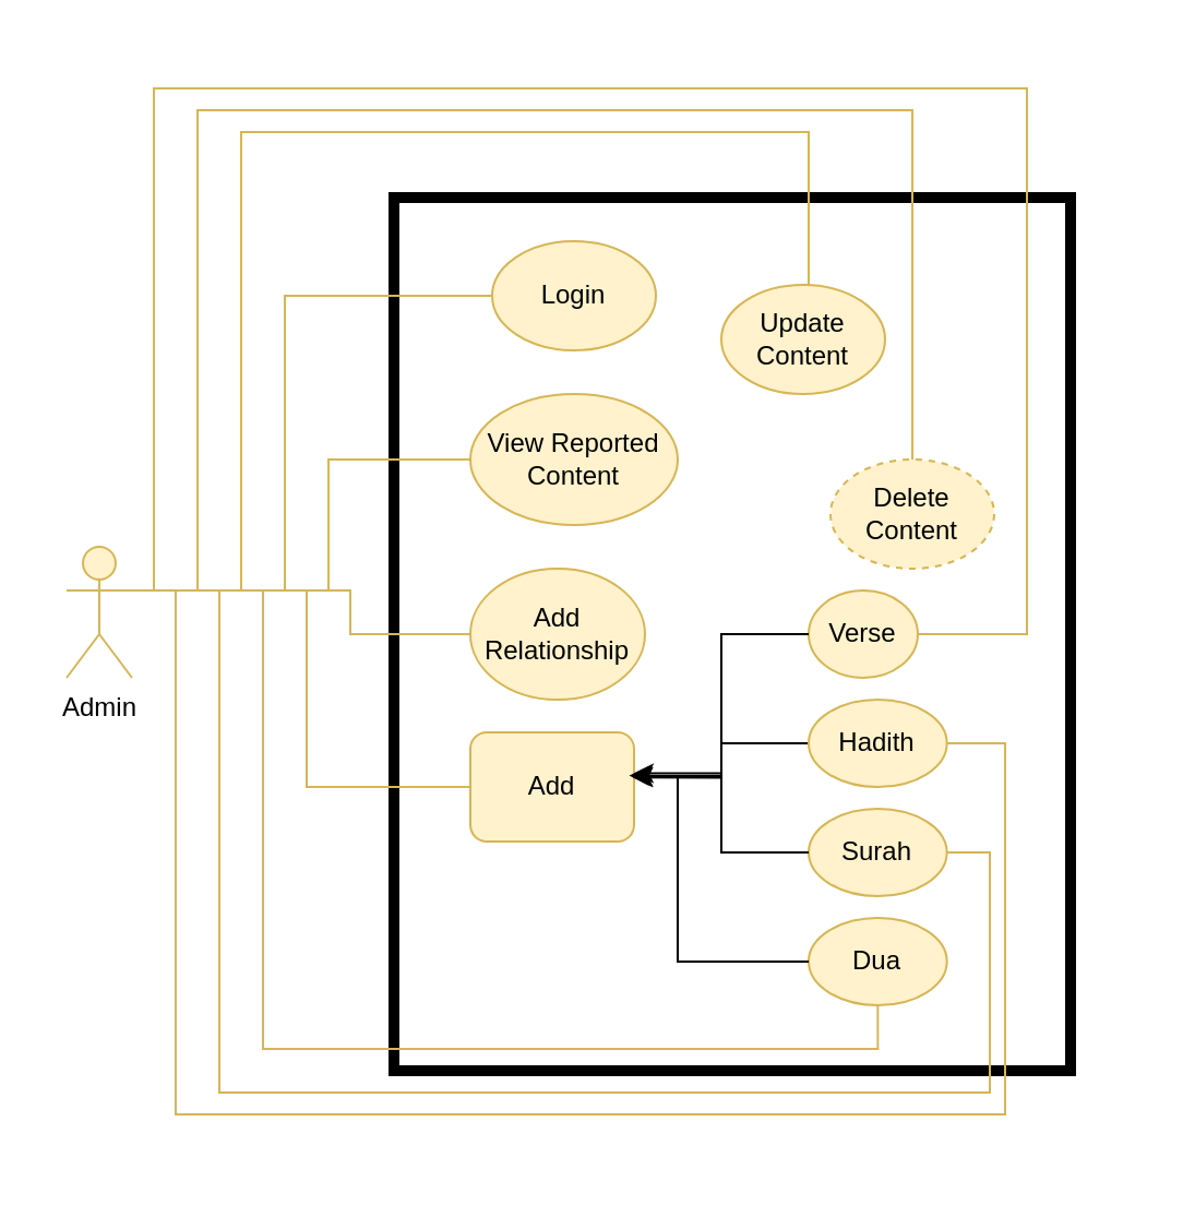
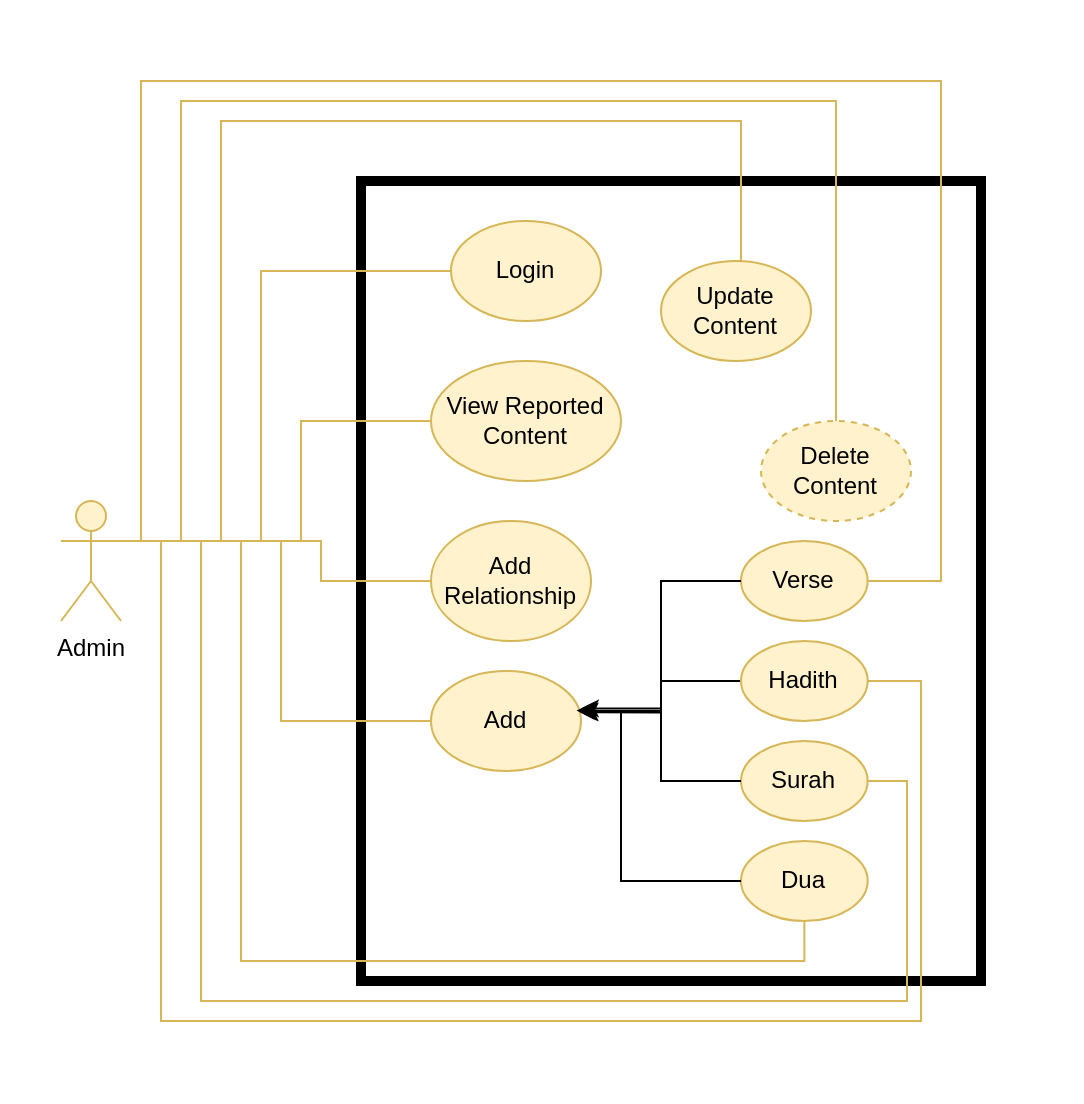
  <mxCell id="0" />
  <mxCell id="1" parent="0" />
  <mxCell id="2" value="" style="rounded=0;whiteSpace=wrap;html=1;strokeColor=none;" vertex="1" parent="1"><mxGeometry x="20" y="20" width="500" height="510" as="geometry" /></mxCell>
  <mxCell id="3" value="" style="rounded=0;whiteSpace=wrap;html=1;strokeWidth=5;" vertex="1" parent="1"><mxGeometry x="180" y="90" width="310" height="400" as="geometry" /></mxCell>
  <mxCell id="4" value="Login" style="ellipse;whiteSpace=wrap;html=1;fillColor=#fff2cc;strokeColor=#d6b656;" vertex="1" parent="1"><mxGeometry x="225" y="110" width="75" height="50" as="geometry" /></mxCell>
  <mxCell id="5" value="View Reported Content" style="ellipse;whiteSpace=wrap;html=1;fillColor=#fff2cc;strokeColor=#d6b656;" vertex="1" parent="1"><mxGeometry x="215" y="180" width="95" height="60" as="geometry" /></mxCell>
- <mxCell id="6" value="Verse" style="ellipse;whiteSpace=wrap;html=1;fillColor=#fff2cc;strokeColor=#d6b656;" vertex="1" parent="1"><mxGeometry x="370" y="270" width="50" height="40" as="geometry" /></mxCell>
- <mxCell id="7" value="Add" style="whiteSpace=wrap;html=1;fillColor=#fff2cc;strokeColor=#d6b656;rounded=1;" vertex="1" parent="1"><mxGeometry x="215" y="335" width="75" height="50" as="geometry" /></mxCell>
+ <mxCell id="6" value="Verse" style="ellipse;whiteSpace=wrap;html=1;fillColor=#fff2cc;strokeColor=#d6b656;" vertex="1" parent="1"><mxGeometry x="370" y="270" width="63.33" height="40" as="geometry" /></mxCell>
+ <mxCell id="7" value="Add" style="ellipse;whiteSpace=wrap;html=1;fillColor=#fff2cc;strokeColor=#d6b656;" vertex="1" parent="1"><mxGeometry x="215" y="335" width="75" height="50" as="geometry" /></mxCell>
  <mxCell id="8" style="edgeStyle=orthogonalEdgeStyle;rounded=0;orthogonalLoop=1;jettySize=auto;html=1;exitX=0;exitY=0.5;exitDx=0;exitDy=0;entryX=0.993;entryY=0.413;entryDx=0;entryDy=0;entryPerimeter=0;" edge="1" parent="1" source="9" target="7"><mxGeometry relative="1" as="geometry" /></mxCell>
  <mxCell id="9" value="Hadith" style="ellipse;whiteSpace=wrap;html=1;fillColor=#fff2cc;strokeColor=#d6b656;" vertex="1" parent="1"><mxGeometry x="370" y="320" width="63.33" height="40" as="geometry" /></mxCell>
  <mxCell id="10" value="Dua" style="ellipse;whiteSpace=wrap;html=1;fillColor=#fff2cc;strokeColor=#d6b656;" vertex="1" parent="1"><mxGeometry x="370" y="420" width="63.33" height="40" as="geometry" /></mxCell>
  <mxCell id="11" value="Surah" style="ellipse;whiteSpace=wrap;html=1;fillColor=#fff2cc;strokeColor=#d6b656;" vertex="1" parent="1"><mxGeometry x="370" y="370" width="63.33" height="40" as="geometry" /></mxCell>
  <mxCell id="12" value="Update Content" style="ellipse;whiteSpace=wrap;html=1;fillColor=#fff2cc;strokeColor=#d6b656;" vertex="1" parent="1"><mxGeometry x="330" y="130" width="75" height="50" as="geometry" /></mxCell>
  <mxCell id="13" value="Delete Content" style="ellipse;whiteSpace=wrap;html=1;fillColor=#fff2cc;strokeColor=#d6b656;dashed=1;" vertex="1" parent="1"><mxGeometry x="380" y="210" width="75" height="50" as="geometry" /></mxCell>
  <mxCell id="14" style="edgeStyle=orthogonalEdgeStyle;rounded=0;orthogonalLoop=1;jettySize=auto;html=1;exitX=1;exitY=0.333;exitDx=0;exitDy=0;exitPerimeter=0;entryX=0;entryY=0.5;entryDx=0;entryDy=0;endArrow=none;endFill=0;fillColor=#fff2cc;strokeColor=#d6b656;" edge="1" parent="1" source="24" target="4"><mxGeometry relative="1" as="geometry"><Array as="points"><mxPoint x="130" y="270" /><mxPoint x="130" y="135" /></Array></mxGeometry></mxCell>
  <mxCell id="15" style="edgeStyle=orthogonalEdgeStyle;rounded=0;orthogonalLoop=1;jettySize=auto;html=1;exitX=1;exitY=0.333;exitDx=0;exitDy=0;exitPerimeter=0;entryX=0;entryY=0.5;entryDx=0;entryDy=0;endArrow=none;endFill=0;fillColor=#fff2cc;strokeColor=#d6b656;" edge="1" parent="1" source="24" target="5"><mxGeometry relative="1" as="geometry"><Array as="points"><mxPoint x="150" y="270" /><mxPoint x="150" y="210" /></Array></mxGeometry></mxCell>
  <mxCell id="16" style="edgeStyle=orthogonalEdgeStyle;rounded=0;orthogonalLoop=1;jettySize=auto;html=1;exitX=1;exitY=0.333;exitDx=0;exitDy=0;exitPerimeter=0;entryX=0.5;entryY=0;entryDx=0;entryDy=0;endArrow=none;endFill=0;fillColor=#fff2cc;strokeColor=#d6b656;" edge="1" parent="1" source="24" target="12"><mxGeometry relative="1" as="geometry"><Array as="points"><mxPoint x="110" y="270" /><mxPoint x="110" y="60" /><mxPoint x="370" y="60" /><mxPoint x="370" y="130" /></Array></mxGeometry></mxCell>
  <mxCell id="17" style="edgeStyle=orthogonalEdgeStyle;rounded=0;orthogonalLoop=1;jettySize=auto;html=1;exitX=1;exitY=0.333;exitDx=0;exitDy=0;exitPerimeter=0;entryX=0;entryY=0.5;entryDx=0;entryDy=0;endArrow=none;endFill=0;fillColor=#fff2cc;strokeColor=#d6b656;" edge="1" parent="1" source="24" target="7"><mxGeometry relative="1" as="geometry"><Array as="points"><mxPoint x="140" y="270" /><mxPoint x="140" y="360" /></Array></mxGeometry></mxCell>
  <mxCell id="18" style="edgeStyle=orthogonalEdgeStyle;rounded=0;orthogonalLoop=1;jettySize=auto;html=1;exitX=1;exitY=0.333;exitDx=0;exitDy=0;exitPerimeter=0;entryX=0.5;entryY=0;entryDx=0;entryDy=0;endArrow=none;endFill=0;fillColor=#fff2cc;strokeColor=#d6b656;" edge="1" parent="1" source="24" target="13"><mxGeometry relative="1" as="geometry"><Array as="points"><mxPoint x="90" y="270" /><mxPoint x="90" y="50" /><mxPoint x="418" y="50" /></Array></mxGeometry></mxCell>
  <mxCell id="19" style="edgeStyle=orthogonalEdgeStyle;rounded=0;orthogonalLoop=1;jettySize=auto;html=1;exitX=1;exitY=0.333;exitDx=0;exitDy=0;exitPerimeter=0;entryX=0.5;entryY=1;entryDx=0;entryDy=0;endArrow=none;endFill=0;fillColor=#fff2cc;strokeColor=#d6b656;" edge="1" parent="1" source="24" target="10"><mxGeometry relative="1" as="geometry"><Array as="points"><mxPoint x="120" y="270" /><mxPoint x="120" y="480" /><mxPoint x="402" y="480" /></Array></mxGeometry></mxCell>
  <mxCell id="20" style="edgeStyle=orthogonalEdgeStyle;rounded=0;orthogonalLoop=1;jettySize=auto;html=1;exitX=1;exitY=0.333;exitDx=0;exitDy=0;exitPerimeter=0;entryX=1;entryY=0.5;entryDx=0;entryDy=0;endArrow=none;endFill=0;fillColor=#fff2cc;strokeColor=#d6b656;" edge="1" parent="1" source="24" target="11"><mxGeometry relative="1" as="geometry"><Array as="points"><mxPoint x="100" y="270" /><mxPoint x="100" y="500" /><mxPoint x="453" y="500" /><mxPoint x="453" y="390" /></Array></mxGeometry></mxCell>
  <mxCell id="21" style="edgeStyle=orthogonalEdgeStyle;rounded=0;orthogonalLoop=1;jettySize=auto;html=1;exitX=1;exitY=0.333;exitDx=0;exitDy=0;exitPerimeter=0;entryX=1;entryY=0.5;entryDx=0;entryDy=0;endArrow=none;endFill=0;fillColor=#fff2cc;strokeColor=#d6b656;" edge="1" parent="1" source="24" target="9"><mxGeometry relative="1" as="geometry"><Array as="points"><mxPoint x="80" y="270" /><mxPoint x="80" y="510" /><mxPoint x="460" y="510" /><mxPoint x="460" y="340" /></Array></mxGeometry></mxCell>
  <mxCell id="22" style="edgeStyle=orthogonalEdgeStyle;rounded=0;orthogonalLoop=1;jettySize=auto;html=1;exitX=1;exitY=0.333;exitDx=0;exitDy=0;exitPerimeter=0;entryX=1;entryY=0.5;entryDx=0;entryDy=0;endArrow=none;endFill=0;fillColor=#fff2cc;strokeColor=#d6b656;" edge="1" parent="1" source="24" target="6"><mxGeometry relative="1" as="geometry"><Array as="points"><mxPoint x="70" y="270" /><mxPoint x="70" y="40" /><mxPoint x="470" y="40" /><mxPoint x="470" y="290" /></Array></mxGeometry></mxCell>
  <mxCell id="23" style="edgeStyle=orthogonalEdgeStyle;rounded=0;orthogonalLoop=1;jettySize=auto;html=1;exitX=1;exitY=0.333;exitDx=0;exitDy=0;exitPerimeter=0;entryX=0;entryY=0.5;entryDx=0;entryDy=0;endArrow=none;endFill=0;fillColor=#fff2cc;strokeColor=#d6b656;" edge="1" parent="1" source="24" target="28"><mxGeometry relative="1" as="geometry"><Array as="points"><mxPoint x="160" y="270" /><mxPoint x="160" y="290" /></Array></mxGeometry></mxCell>
  <mxCell id="24" value="&lt;div&gt;Admin&lt;/div&gt;" style="shape=umlActor;verticalLabelPosition=bottom;verticalAlign=top;html=1;outlineConnect=0;fillColor=#fff2cc;strokeColor=#d6b656;" vertex="1" parent="1"><mxGeometry x="30" y="250" width="30" height="60" as="geometry" /></mxCell>
  <mxCell id="25" style="edgeStyle=orthogonalEdgeStyle;rounded=0;orthogonalLoop=1;jettySize=auto;html=1;exitX=0;exitY=0.5;exitDx=0;exitDy=0;entryX=0.97;entryY=0.395;entryDx=0;entryDy=0;entryPerimeter=0;" edge="1" parent="1" source="11" target="7"><mxGeometry relative="1" as="geometry"><Array as="points"><mxPoint x="330" y="390" /><mxPoint x="330" y="355" /><mxPoint x="300" y="355" /></Array></mxGeometry></mxCell>
  <mxCell id="26" style="edgeStyle=orthogonalEdgeStyle;rounded=0;orthogonalLoop=1;jettySize=auto;html=1;exitX=0;exitY=0.5;exitDx=0;exitDy=0;entryX=0.995;entryY=0.407;entryDx=0;entryDy=0;entryPerimeter=0;" edge="1" parent="1" source="10" target="7"><mxGeometry relative="1" as="geometry"><Array as="points"><mxPoint x="310" y="440" /><mxPoint x="310" y="355" /></Array></mxGeometry></mxCell>
  <mxCell id="27" style="edgeStyle=orthogonalEdgeStyle;rounded=0;orthogonalLoop=1;jettySize=auto;html=1;exitX=0;exitY=0.5;exitDx=0;exitDy=0;entryX=0.999;entryY=0.374;entryDx=0;entryDy=0;entryPerimeter=0;" edge="1" parent="1" source="6" target="7"><mxGeometry relative="1" as="geometry" /></mxCell>
  <mxCell id="28" value="Add Relationship" style="ellipse;whiteSpace=wrap;html=1;fillColor=#fff2cc;strokeColor=#d6b656;" vertex="1" parent="1"><mxGeometry x="215" y="260" width="80" height="60" as="geometry" /></mxCell>
